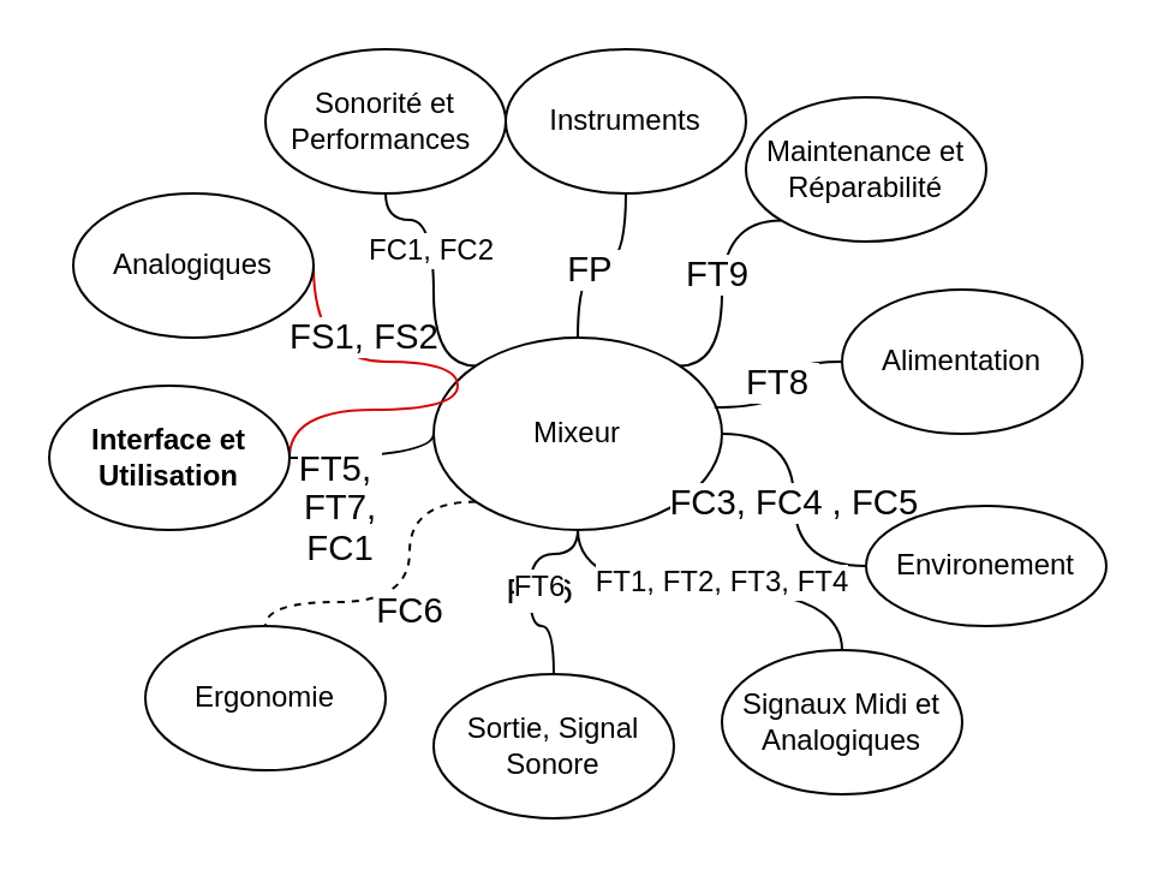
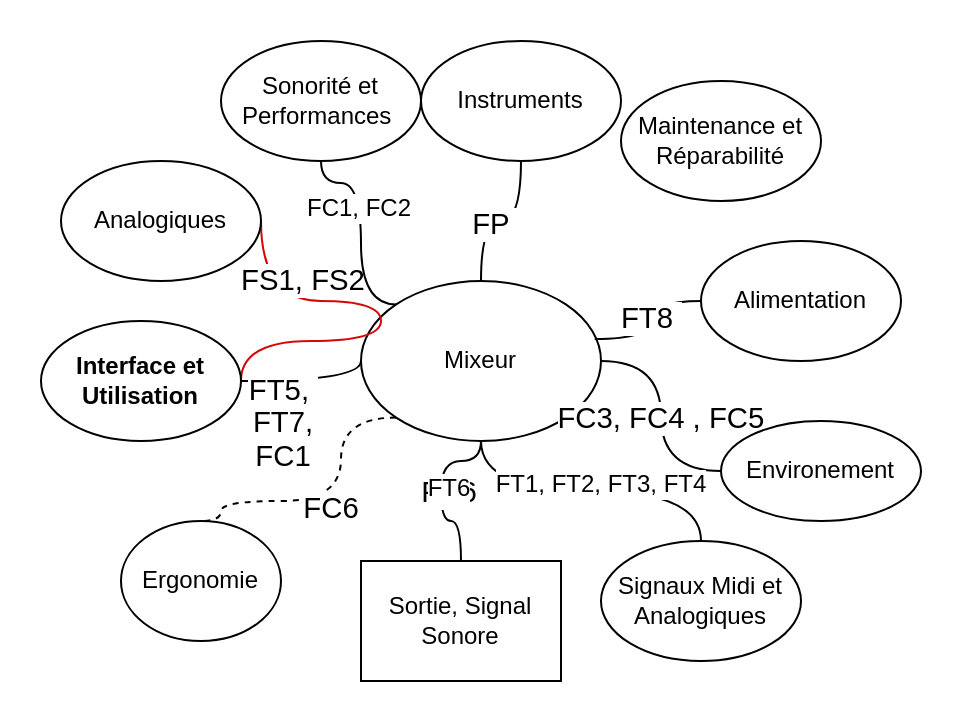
  <mxCell id="0" />
  <mxCell id="1" parent="0" />
  <mxCell id="2" value="Mixeur" style="ellipse;whiteSpace=wrap;html=1;" vertex="1" parent="1"><mxGeometry x="180" y="140" width="120" height="80" as="geometry" /></mxCell>
  <mxCell id="3" style="edgeStyle=orthogonalEdgeStyle;curved=1;rounded=0;orthogonalLoop=1;jettySize=auto;html=1;exitX=1;exitY=0.5;exitDx=0;exitDy=0;fontSize=12;startSize=8;endSize=8;endArrow=none;endFill=0;entryX=1;entryY=0.5;entryDx=0;entryDy=0;strokeColor=#d30909;" edge="1" parent="1" source="16" target="34"><mxGeometry relative="1" as="geometry"><mxPoint x="130" y="200" as="sourcePoint" /><mxPoint x="200" y="120" as="targetPoint" /><Array as="points"><mxPoint x="120" y="170" /><mxPoint x="190" y="170" /><mxPoint x="190" y="150" /><mxPoint x="130" y="150" /></Array></mxGeometry></mxCell>
  <mxCell id="4" value="&lt;font face=&quot;Calibri, sans-serif&quot;&gt;&lt;span style=&quot;font-size: 14.667px;&quot;&gt;FS1,&amp;nbsp;&lt;/span&gt;&lt;/font&gt;&lt;span style=&quot;font-family: Calibri, sans-serif; font-size: 14.667px;&quot;&gt;FS2&lt;/span&gt;" style="edgeLabel;html=1;align=center;verticalAlign=middle;resizable=0;points=[];fontSize=12;" vertex="1" connectable="0" parent="3"><mxGeometry x="-0.1" y="2" relative="1" as="geometry"><mxPoint x="-38" y="-26" as="offset" /></mxGeometry></mxCell>
  <mxCell id="5" style="edgeStyle=orthogonalEdgeStyle;rounded=0;orthogonalLoop=1;jettySize=auto;html=1;exitX=1;exitY=0.5;exitDx=0;exitDy=0;entryX=0;entryY=0.5;entryDx=0;entryDy=0;fontSize=12;startSize=8;endSize=8;endArrow=none;endFill=0;curved=1;" edge="1" parent="1" source="2" target="9"><mxGeometry relative="1" as="geometry" /></mxCell>
  <mxCell id="6" value="&lt;span style=&quot;font-size: 11pt; line-height: 110%; font-family: Calibri, sans-serif;&quot;&gt;FC3,&amp;nbsp;&lt;span style=&quot;font-size: 11pt; line-height: 110%;&quot;&gt;FC4 ,&amp;nbsp;&lt;/span&gt;&lt;span style=&quot;font-size: 11pt; line-height: 110%;&quot;&gt;FC5&amp;nbsp;&lt;/span&gt;&amp;nbsp;&lt;/span&gt;" style="edgeLabel;html=1;align=center;verticalAlign=middle;resizable=0;points=[];fontSize=12;" vertex="1" connectable="0" parent="5"><mxGeometry y="3" relative="1" as="geometry"><mxPoint as="offset" /></mxGeometry></mxCell>
  <mxCell id="7" style="edgeStyle=orthogonalEdgeStyle;curved=1;rounded=0;orthogonalLoop=1;jettySize=auto;html=1;exitX=0.974;exitY=0.363;exitDx=0;exitDy=0;fontSize=12;startSize=8;endSize=8;entryX=0;entryY=0.5;entryDx=0;entryDy=0;endArrow=none;endFill=0;exitPerimeter=0;" edge="1" parent="1" source="2" target="10"><mxGeometry relative="1" as="geometry" /></mxCell>
  <mxCell id="8" value="&lt;span style=&quot;font-size: 11pt; line-height: 110%; font-family: Calibri, sans-serif;&quot;&gt;FT8&amp;nbsp;&lt;/span&gt;" style="edgeLabel;html=1;align=center;verticalAlign=middle;resizable=0;points=[];fontSize=12;" vertex="1" connectable="0" parent="7"><mxGeometry x="0.095" y="1" relative="1" as="geometry"><mxPoint as="offset" /></mxGeometry></mxCell>
  <mxCell id="9" value="Environement" style="ellipse;whiteSpace=wrap;html=1;" vertex="1" parent="1"><mxGeometry x="360" y="210" width="100" height="50" as="geometry" /></mxCell>
  <mxCell id="10" value="Alimentation" style="ellipse;whiteSpace=wrap;html=1;" vertex="1" parent="1"><mxGeometry x="350" y="120" width="100" height="60" as="geometry" /></mxCell>
  <mxCell id="11" value="Instruments" style="ellipse;whiteSpace=wrap;html=1;" vertex="1" parent="1"><mxGeometry x="210" y="20" width="100" height="60" as="geometry" /></mxCell>
  <mxCell id="12" style="edgeStyle=orthogonalEdgeStyle;curved=1;rounded=0;orthogonalLoop=1;jettySize=auto;html=1;exitX=0.5;exitY=1;exitDx=0;exitDy=0;fontSize=12;startSize=8;endSize=8;entryX=0.5;entryY=0;entryDx=0;entryDy=0;endArrow=none;endFill=0;" edge="1" parent="1" source="11" target="2"><mxGeometry relative="1" as="geometry"><mxPoint x="292" y="162" as="sourcePoint" /><mxPoint x="400" y="130" as="targetPoint" /></mxGeometry></mxCell>
  <mxCell id="13" value="&lt;span style=&quot;font-size: 11pt; line-height: 110%; font-family: Calibri, sans-serif;&quot;&gt;FP&amp;nbsp;&lt;/span&gt;" style="edgeLabel;html=1;align=center;verticalAlign=middle;resizable=0;points=[];fontSize=12;" vertex="1" connectable="0" parent="12"><mxGeometry x="0.095" y="1" relative="1" as="geometry"><mxPoint as="offset" /></mxGeometry></mxCell>
  <mxCell id="14" style="edgeStyle=orthogonalEdgeStyle;curved=1;rounded=0;orthogonalLoop=1;jettySize=auto;html=1;exitX=1;exitY=0.5;exitDx=0;exitDy=0;entryX=0;entryY=0.5;entryDx=0;entryDy=0;fontSize=12;startSize=8;endSize=8;endArrow=none;endFill=0;" edge="1" parent="1" source="16" target="2"><mxGeometry relative="1" as="geometry"><Array as="points"><mxPoint x="180" y="190" /></Array></mxGeometry></mxCell>
  <mxCell id="15" value="&lt;span style=&quot;font-size: 11pt; line-height: 110%; font-family: Calibri, sans-serif;&quot;&gt;FT5,&amp;nbsp;&lt;/span&gt;&lt;div&gt;&lt;span style=&quot;font-size: 11pt; line-height: 110%; font-family: Calibri, sans-serif;&quot;&gt;FT7,&lt;/span&gt;&lt;/div&gt;&lt;div&gt;&lt;span style=&quot;font-size: 11pt; line-height: 110%; font-family: Calibri, sans-serif;&quot;&gt;FC1&lt;/span&gt;&lt;/div&gt;" style="edgeLabel;html=1;align=center;verticalAlign=middle;resizable=0;points=[];fontSize=12;" vertex="1" connectable="0" parent="14"><mxGeometry x="-0.1" y="2" relative="1" as="geometry"><mxPoint x="-12" y="22" as="offset" /></mxGeometry></mxCell>
  <mxCell id="16" value="&lt;strong&gt;Interface et Utilisation&lt;/strong&gt;" style="ellipse;whiteSpace=wrap;html=1;" vertex="1" parent="1"><mxGeometry x="20" y="160" width="100" height="60" as="geometry" /></mxCell>
  <mxCell id="17" style="edgeStyle=orthogonalEdgeStyle;curved=1;rounded=0;orthogonalLoop=1;jettySize=auto;html=1;exitX=0.5;exitY=1;exitDx=0;exitDy=0;entryX=0;entryY=0;entryDx=0;entryDy=0;fontSize=12;startSize=8;endSize=8;endArrow=none;endFill=0;" edge="1" parent="1" source="19" target="2"><mxGeometry relative="1" as="geometry"><Array as="points"><mxPoint x="160" y="91" /><mxPoint x="180" y="91" /><mxPoint x="180" y="152" /></Array></mxGeometry></mxCell>
  <mxCell id="18" value="FC1, FC2" style="edgeLabel;html=1;align=center;verticalAlign=middle;resizable=0;points=[];fontSize=12;" vertex="1" connectable="0" parent="17"><mxGeometry x="-0.209" y="-1" relative="1" as="geometry"><mxPoint x="-1" as="offset" /></mxGeometry></mxCell>
  <mxCell id="19" value="Sonorité et Performances&amp;nbsp;" style="ellipse;whiteSpace=wrap;html=1;" vertex="1" parent="1"><mxGeometry x="110" y="20" width="100" height="60" as="geometry" /></mxCell>
- <mxCell id="20" value="Ergonomie" style="ellipse;whiteSpace=wrap;html=1;" vertex="1" parent="1"><mxGeometry x="60" y="260" width="100" height="60" as="geometry" /></mxCell>
+ <mxCell id="20" value="Ergonomie" style="ellipse;whiteSpace=wrap;html=1;" vertex="1" parent="1"><mxGeometry x="60" y="260" width="80" height="60" as="geometry" /></mxCell>
  <mxCell id="21" style="edgeStyle=orthogonalEdgeStyle;rounded=0;orthogonalLoop=1;jettySize=auto;html=1;exitX=0;exitY=1;exitDx=0;exitDy=0;entryX=0.5;entryY=0;entryDx=0;entryDy=0;fontSize=12;startSize=8;endSize=8;endArrow=none;endFill=0;curved=1;dashed=1;" edge="1" parent="1" source="2" target="20"><mxGeometry relative="1" as="geometry"><mxPoint x="310" y="190" as="sourcePoint" /><mxPoint x="390" y="225" as="targetPoint" /><Array as="points"><mxPoint x="170" y="208" /><mxPoint x="170" y="250" /><mxPoint x="110" y="250" /></Array></mxGeometry></mxCell>
  <mxCell id="22" value="&lt;font face=&quot;Calibri, sans-serif&quot;&gt;&lt;span style=&quot;font-size: 14.667px;&quot;&gt;FC6&lt;/span&gt;&lt;/font&gt;" style="edgeLabel;html=1;align=center;verticalAlign=middle;resizable=0;points=[];fontSize=12;" vertex="1" connectable="0" parent="21"><mxGeometry y="3" relative="1" as="geometry"><mxPoint as="offset" /></mxGeometry></mxCell>
  <mxCell id="23" value="Signaux Midi et Analogiques" style="ellipse;whiteSpace=wrap;html=1;" vertex="1" parent="1"><mxGeometry x="300" y="270" width="100" height="60" as="geometry" /></mxCell>
  <mxCell id="24" style="edgeStyle=orthogonalEdgeStyle;rounded=0;orthogonalLoop=1;jettySize=auto;html=1;exitX=0.5;exitY=1;exitDx=0;exitDy=0;fontSize=12;startSize=8;endSize=8;endArrow=none;endFill=0;curved=1;" edge="1" parent="1" source="2" target="23"><mxGeometry relative="1" as="geometry"><mxPoint x="208" y="218" as="sourcePoint" /><mxPoint x="170" y="290" as="targetPoint" /></mxGeometry></mxCell>
  <mxCell id="25" value="&lt;font face=&quot;Calibri, sans-serif&quot;&gt;&lt;span style=&quot;font-size: 14.667px;&quot;&gt;FC6&lt;/span&gt;&lt;/font&gt;" style="edgeLabel;html=1;align=center;verticalAlign=middle;resizable=0;points=[];fontSize=12;" vertex="1" connectable="0" parent="24"><mxGeometry y="3" relative="1" as="geometry"><mxPoint as="offset" /></mxGeometry></mxCell>
  <mxCell id="26" value="FT1, FT2, FT3, FT4" style="edgeLabel;html=1;align=center;verticalAlign=middle;resizable=0;points=[];fontSize=12;" vertex="1" connectable="0" parent="24"><mxGeometry x="0.054" y="4" relative="1" as="geometry"><mxPoint as="offset" /></mxGeometry></mxCell>
  <mxCell id="27" value="Maintenance et Réparabilité" style="ellipse;whiteSpace=wrap;html=1;" vertex="1" parent="1"><mxGeometry x="310" y="40" width="100" height="60" as="geometry" /></mxCell>
- <mxCell id="28" style="edgeStyle=orthogonalEdgeStyle;curved=1;rounded=0;orthogonalLoop=1;jettySize=auto;html=1;exitX=1;exitY=0;exitDx=0;exitDy=0;fontSize=12;startSize=8;endSize=8;entryX=0;entryY=1;entryDx=0;entryDy=0;endArrow=none;endFill=0;" edge="1" parent="1" source="2" target="27"><mxGeometry relative="1" as="geometry"><mxPoint x="292" y="162" as="sourcePoint" /><mxPoint x="360" y="160" as="targetPoint" /><Array as="points"><mxPoint x="300" y="152" /><mxPoint x="300" y="91" /></Array></mxGeometry></mxCell>
- <mxCell id="29" value="&lt;span style=&quot;font-size: 11pt; line-height: 110%; font-family: Calibri, sans-serif;&quot;&gt;FT9&amp;nbsp;&lt;/span&gt;" style="edgeLabel;html=1;align=center;verticalAlign=middle;resizable=0;points=[];fontSize=12;" vertex="1" connectable="0" parent="28"><mxGeometry x="0.095" y="1" relative="1" as="geometry"><mxPoint as="offset" /></mxGeometry></mxCell>
- <mxCell id="30" value="Sortie,&amp;nbsp;Signal Sonore" style="ellipse;whiteSpace=wrap;html=1;" vertex="1" parent="1"><mxGeometry x="180" y="280" width="100" height="60" as="geometry" /></mxCell>
+ <mxCell id="30" value="Sortie,&amp;nbsp;Signal Sonore" style="whiteSpace=wrap;html=1;rounded=0;" vertex="1" parent="1"><mxGeometry x="180" y="280" width="100" height="60" as="geometry" /></mxCell>
  <mxCell id="31" style="edgeStyle=orthogonalEdgeStyle;rounded=0;orthogonalLoop=1;jettySize=auto;html=1;exitX=0.5;exitY=1;exitDx=0;exitDy=0;entryX=0.5;entryY=0;entryDx=0;entryDy=0;fontSize=12;startSize=8;endSize=8;endArrow=none;endFill=0;curved=1;" edge="1" parent="1" source="2" target="30"><mxGeometry relative="1" as="geometry"><mxPoint x="208" y="218" as="sourcePoint" /><mxPoint x="120" y="270" as="targetPoint" /><Array as="points"><mxPoint x="240" y="230" /><mxPoint x="220" y="230" /><mxPoint x="220" y="260" /><mxPoint x="230" y="260" /></Array></mxGeometry></mxCell>
  <mxCell id="32" value="&lt;font face=&quot;Calibri, sans-serif&quot;&gt;&lt;span style=&quot;font-size: 14.667px;&quot;&gt;FC6&lt;/span&gt;&lt;/font&gt;" style="edgeLabel;html=1;align=center;verticalAlign=middle;resizable=0;points=[];fontSize=12;" vertex="1" connectable="0" parent="31"><mxGeometry y="3" relative="1" as="geometry"><mxPoint as="offset" /></mxGeometry></mxCell>
  <mxCell id="33" value="FT6" style="edgeLabel;html=1;align=center;verticalAlign=middle;resizable=0;points=[];fontSize=12;" vertex="1" connectable="0" parent="31"><mxGeometry x="-0.038" y="3" relative="1" as="geometry"><mxPoint as="offset" /></mxGeometry></mxCell>
  <mxCell id="34" value="Analogiques" style="ellipse;whiteSpace=wrap;html=1;" vertex="1" parent="1"><mxGeometry x="30" y="80" width="100" height="60" as="geometry" /></mxCell>
